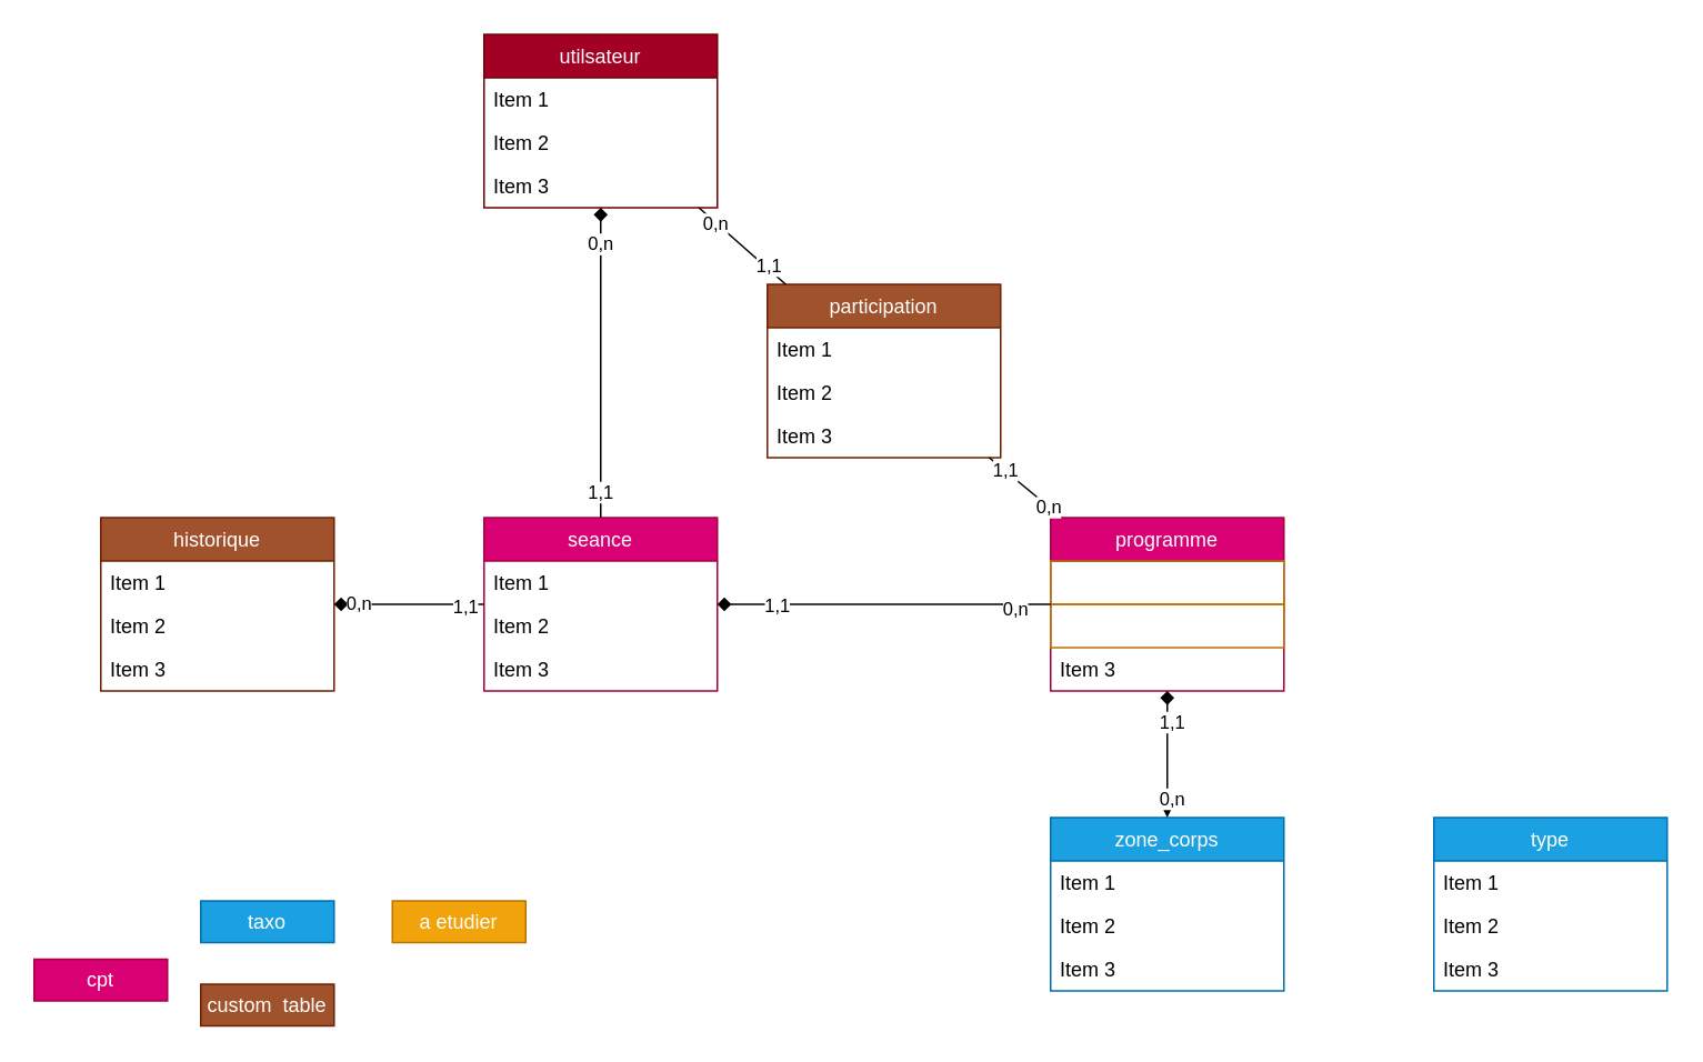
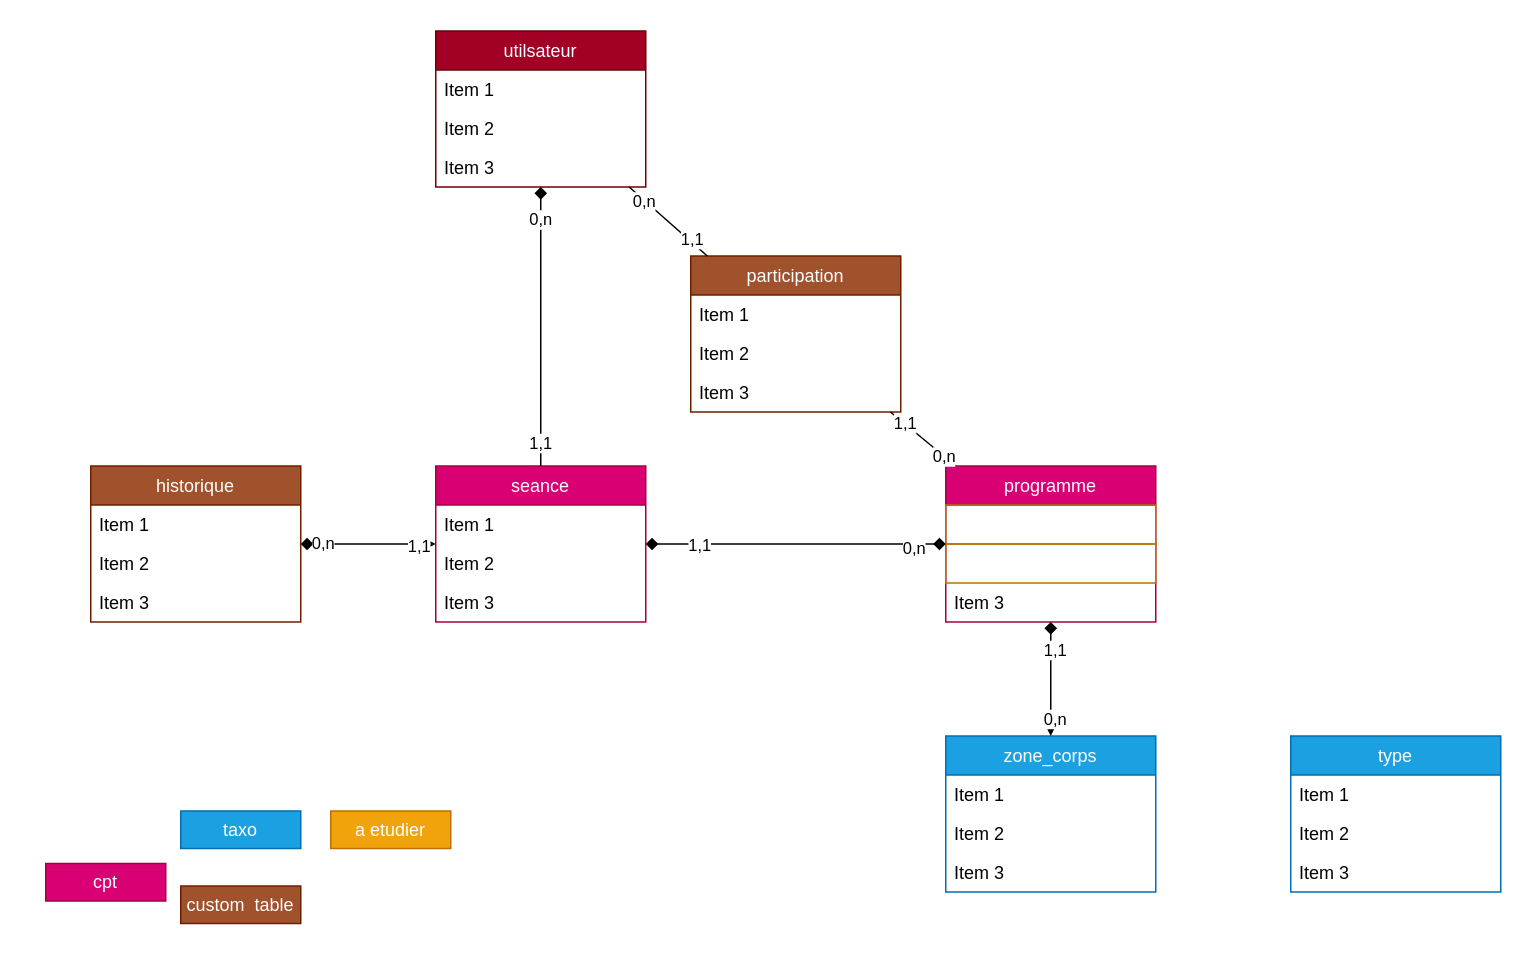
  <mxCell id="0" />
  <mxCell id="1" parent="0" />
  <mxCell id="2" value="utilsateur" style="swimlane;fontStyle=0;childLayout=stackLayout;horizontal=1;startSize=26;horizontalStack=0;resizeParent=1;resizeParentMax=0;resizeLast=0;collapsible=1;marginBottom=0;strokeColor=#6F0000;fontColor=#ffffff;fillColor=#a20025;" parent="1" vertex="1"><mxGeometry x="290" y="20" width="140" height="104" as="geometry" /></mxCell>
  <mxCell id="3" value="Item 1" style="text;strokeColor=none;fillColor=none;align=left;verticalAlign=top;spacingLeft=4;spacingRight=4;overflow=hidden;rotatable=0;points=[[0,0.5],[1,0.5]];portConstraint=eastwest;" parent="2" vertex="1"><mxGeometry y="26" width="140" height="26" as="geometry" /></mxCell>
  <mxCell id="4" value="Item 2" style="text;strokeColor=none;fillColor=none;align=left;verticalAlign=top;spacingLeft=4;spacingRight=4;overflow=hidden;rotatable=0;points=[[0,0.5],[1,0.5]];portConstraint=eastwest;" parent="2" vertex="1"><mxGeometry y="52" width="140" height="26" as="geometry" /></mxCell>
  <mxCell id="5" value="Item 3" style="text;strokeColor=none;fillColor=none;align=left;verticalAlign=top;spacingLeft=4;spacingRight=4;overflow=hidden;rotatable=0;points=[[0,0.5],[1,0.5]];portConstraint=eastwest;" parent="2" vertex="1"><mxGeometry y="78" width="140" height="26" as="geometry" /></mxCell>
  <mxCell id="6" value="programme" style="swimlane;fontStyle=0;childLayout=stackLayout;horizontal=1;startSize=26;horizontalStack=0;resizeParent=1;resizeParentMax=0;resizeLast=0;collapsible=1;marginBottom=0;strokeColor=#A50040;fontColor=#ffffff;fillColor=#d80073;" parent="1" vertex="1"><mxGeometry x="630" y="310" width="140" height="104" as="geometry" /></mxCell>
  <mxCell id="7" value="best_user_id" style="text;strokeColor=#BD7000;align=left;verticalAlign=top;spacingLeft=4;spacingRight=4;overflow=hidden;rotatable=0;points=[[0,0.5],[1,0.5]];portConstraint=eastwest;fontColor=#ffffff;" parent="6" vertex="1"><mxGeometry y="26" width="140" height="26" as="geometry" /></mxCell>
  <mxCell id="8" value="best_user_time" style="text;strokeColor=#BD7000;align=left;verticalAlign=top;spacingLeft=4;spacingRight=4;overflow=hidden;rotatable=0;points=[[0,0.5],[1,0.5]];portConstraint=eastwest;fontColor=#ffffff;" parent="6" vertex="1"><mxGeometry y="52" width="140" height="26" as="geometry" /></mxCell>
  <mxCell id="9" value="Item 3" style="text;strokeColor=none;fillColor=none;align=left;verticalAlign=top;spacingLeft=4;spacingRight=4;overflow=hidden;rotatable=0;points=[[0,0.5],[1,0.5]];portConstraint=eastwest;" parent="6" vertex="1"><mxGeometry y="78" width="140" height="26" as="geometry" /></mxCell>
  <mxCell id="10" value="zone_corps" style="swimlane;fontStyle=0;childLayout=stackLayout;horizontal=1;startSize=26;horizontalStack=0;resizeParent=1;resizeParentMax=0;resizeLast=0;collapsible=1;marginBottom=0;strokeColor=#006EAF;fontColor=#ffffff;fillColor=#1ba1e2;" parent="1" vertex="1"><mxGeometry x="630" y="490" width="140" height="104" as="geometry" /></mxCell>
  <mxCell id="11" value="Item 1" style="text;strokeColor=none;fillColor=none;align=left;verticalAlign=top;spacingLeft=4;spacingRight=4;overflow=hidden;rotatable=0;points=[[0,0.5],[1,0.5]];portConstraint=eastwest;" parent="10" vertex="1"><mxGeometry y="26" width="140" height="26" as="geometry" /></mxCell>
  <mxCell id="12" value="Item 2" style="text;strokeColor=none;fillColor=none;align=left;verticalAlign=top;spacingLeft=4;spacingRight=4;overflow=hidden;rotatable=0;points=[[0,0.5],[1,0.5]];portConstraint=eastwest;" parent="10" vertex="1"><mxGeometry y="52" width="140" height="26" as="geometry" /></mxCell>
  <mxCell id="13" value="Item 3" style="text;strokeColor=none;fillColor=none;align=left;verticalAlign=top;spacingLeft=4;spacingRight=4;overflow=hidden;rotatable=0;points=[[0,0.5],[1,0.5]];portConstraint=eastwest;" parent="10" vertex="1"><mxGeometry y="78" width="140" height="26" as="geometry" /></mxCell>
  <mxCell id="14" value="type" style="swimlane;fontStyle=0;childLayout=stackLayout;horizontal=1;startSize=26;horizontalStack=0;resizeParent=1;resizeParentMax=0;resizeLast=0;collapsible=1;marginBottom=0;strokeColor=#006EAF;fontColor=#ffffff;fillColor=#1ba1e2;" parent="1" vertex="1"><mxGeometry x="860" y="490" width="140" height="104" as="geometry" /></mxCell>
  <mxCell id="15" value="Item 1" style="text;strokeColor=none;fillColor=none;align=left;verticalAlign=top;spacingLeft=4;spacingRight=4;overflow=hidden;rotatable=0;points=[[0,0.5],[1,0.5]];portConstraint=eastwest;" parent="14" vertex="1"><mxGeometry y="26" width="140" height="26" as="geometry" /></mxCell>
  <mxCell id="16" value="Item 2" style="text;strokeColor=none;fillColor=none;align=left;verticalAlign=top;spacingLeft=4;spacingRight=4;overflow=hidden;rotatable=0;points=[[0,0.5],[1,0.5]];portConstraint=eastwest;" parent="14" vertex="1"><mxGeometry y="52" width="140" height="26" as="geometry" /></mxCell>
  <mxCell id="17" value="Item 3" style="text;strokeColor=none;fillColor=none;align=left;verticalAlign=top;spacingLeft=4;spacingRight=4;overflow=hidden;rotatable=0;points=[[0,0.5],[1,0.5]];portConstraint=eastwest;" parent="14" vertex="1"><mxGeometry y="78" width="140" height="26" as="geometry" /></mxCell>
  <mxCell id="18" value="seance" style="swimlane;fontStyle=0;childLayout=stackLayout;horizontal=1;startSize=26;horizontalStack=0;resizeParent=1;resizeParentMax=0;resizeLast=0;collapsible=1;marginBottom=0;strokeColor=#A50040;fontColor=#ffffff;fillColor=#d80073;" parent="1" vertex="1"><mxGeometry x="290" y="310" width="140" height="104" as="geometry" /></mxCell>
  <mxCell id="19" value="Item 1" style="text;strokeColor=none;fillColor=none;align=left;verticalAlign=top;spacingLeft=4;spacingRight=4;overflow=hidden;rotatable=0;points=[[0,0.5],[1,0.5]];portConstraint=eastwest;" parent="18" vertex="1"><mxGeometry y="26" width="140" height="26" as="geometry" /></mxCell>
  <mxCell id="20" value="Item 2" style="text;strokeColor=none;fillColor=none;align=left;verticalAlign=top;spacingLeft=4;spacingRight=4;overflow=hidden;rotatable=0;points=[[0,0.5],[1,0.5]];portConstraint=eastwest;" parent="18" vertex="1"><mxGeometry y="52" width="140" height="26" as="geometry" /></mxCell>
  <mxCell id="21" value="Item 3" style="text;strokeColor=none;fillColor=none;align=left;verticalAlign=top;spacingLeft=4;spacingRight=4;overflow=hidden;rotatable=0;points=[[0,0.5],[1,0.5]];portConstraint=eastwest;" parent="18" vertex="1"><mxGeometry y="78" width="140" height="26" as="geometry" /></mxCell>
  <mxCell id="22" value="historique" style="swimlane;fontStyle=0;childLayout=stackLayout;horizontal=1;startSize=26;horizontalStack=0;resizeParent=1;resizeParentMax=0;resizeLast=0;collapsible=1;marginBottom=0;strokeColor=#6D1F00;fontColor=#ffffff;fillColor=#a0522d;" parent="1" vertex="1"><mxGeometry x="60" y="310" width="140" height="104" as="geometry" /></mxCell>
  <mxCell id="23" value="Item 1" style="text;strokeColor=none;fillColor=none;align=left;verticalAlign=top;spacingLeft=4;spacingRight=4;overflow=hidden;rotatable=0;points=[[0,0.5],[1,0.5]];portConstraint=eastwest;" parent="22" vertex="1"><mxGeometry y="26" width="140" height="26" as="geometry" /></mxCell>
  <mxCell id="24" value="Item 2" style="text;strokeColor=none;fillColor=none;align=left;verticalAlign=top;spacingLeft=4;spacingRight=4;overflow=hidden;rotatable=0;points=[[0,0.5],[1,0.5]];portConstraint=eastwest;" parent="22" vertex="1"><mxGeometry y="52" width="140" height="26" as="geometry" /></mxCell>
  <mxCell id="25" value="Item 3" style="text;strokeColor=none;fillColor=none;align=left;verticalAlign=top;spacingLeft=4;spacingRight=4;overflow=hidden;rotatable=0;points=[[0,0.5],[1,0.5]];portConstraint=eastwest;" parent="22" vertex="1"><mxGeometry y="78" width="140" height="26" as="geometry" /></mxCell>
- <mxCell id="26" value="" style="edgeStyle=elbowEdgeStyle;elbow=horizontal;endArrow=none;html=1;endFill=0;startArrow=diamond;startFill=1;" parent="1" source="22" target="18" edge="1"><mxGeometry width="50" height="50" relative="1" as="geometry"><mxPoint x="260" y="330" as="sourcePoint" /><mxPoint x="310" y="280" as="targetPoint" /></mxGeometry></mxCell>
+ <mxCell id="26" value="" style="edgeStyle=elbowEdgeStyle;elbow=horizontal;endArrow=open;html=1;endFill=0;startArrow=diamond;startFill=1;" parent="1" source="22" target="18" edge="1"><mxGeometry width="50" height="50" relative="1" as="geometry"><mxPoint x="260" y="330" as="sourcePoint" /><mxPoint x="310" y="280" as="targetPoint" /></mxGeometry></mxCell>
  <mxCell id="27" value="0,n" style="edgeLabel;html=1;align=center;verticalAlign=middle;resizable=0;points=[];" parent="26" vertex="1" connectable="0"><mxGeometry x="-0.692" y="1" relative="1" as="geometry"><mxPoint as="offset" /></mxGeometry></mxCell>
  <mxCell id="28" value="1,1" style="edgeLabel;html=1;align=center;verticalAlign=middle;resizable=0;points=[];" parent="26" vertex="1" connectable="0"><mxGeometry x="0.723" y="-1" relative="1" as="geometry"><mxPoint as="offset" /></mxGeometry></mxCell>
  <mxCell id="29" value="" style="endArrow=none;html=1;startArrow=diamond;startFill=1;" parent="1" source="2" target="18" edge="1"><mxGeometry width="50" height="50" relative="1" as="geometry"><mxPoint x="414.828" y="134" as="sourcePoint" /><mxPoint x="575.172" y="320" as="targetPoint" /></mxGeometry></mxCell>
  <mxCell id="30" value="1,1" style="edgeLabel;html=1;align=center;verticalAlign=middle;resizable=0;points=[];" parent="29" vertex="1" connectable="0"><mxGeometry x="0.828" y="-1" relative="1" as="geometry"><mxPoint as="offset" /></mxGeometry></mxCell>
  <mxCell id="31" value="0,n" style="edgeLabel;html=1;align=center;verticalAlign=middle;resizable=0;points=[];" parent="29" vertex="1" connectable="0"><mxGeometry x="-0.774" y="-1" relative="1" as="geometry"><mxPoint as="offset" /></mxGeometry></mxCell>
- <mxCell id="32" value="" style="endArrow=none;html=1;startArrow=diamond;startFill=1;" parent="1" source="18" target="6" edge="1"><mxGeometry width="50" height="50" relative="1" as="geometry"><mxPoint x="434.828" y="154" as="sourcePoint" /><mxPoint x="595.172" y="340" as="targetPoint" /></mxGeometry></mxCell>
+ <mxCell id="32" value="" style="endArrow=diamond;html=1;startArrow=diamond;startFill=1;" parent="1" source="18" target="6" edge="1"><mxGeometry width="50" height="50" relative="1" as="geometry"><mxPoint x="434.828" y="154" as="sourcePoint" /><mxPoint x="595.172" y="340" as="targetPoint" /></mxGeometry></mxCell>
  <mxCell id="33" value="1,1" style="edgeLabel;html=1;align=center;verticalAlign=middle;resizable=0;points=[];" parent="32" vertex="1" connectable="0"><mxGeometry x="-0.654" relative="1" as="geometry"><mxPoint as="offset" /></mxGeometry></mxCell>
  <mxCell id="34" value="0,n" style="edgeLabel;html=1;align=center;verticalAlign=middle;resizable=0;points=[];" parent="32" vertex="1" connectable="0"><mxGeometry x="0.782" y="-2" relative="1" as="geometry"><mxPoint as="offset" /></mxGeometry></mxCell>
  <mxCell id="35" value="" style="endArrow=classic;html=1;startArrow=diamond;startFill=1;" parent="1" source="6" target="10" edge="1"><mxGeometry width="50" height="50" relative="1" as="geometry"><mxPoint x="454.828" y="174" as="sourcePoint" /><mxPoint x="615.172" y="360" as="targetPoint" /></mxGeometry></mxCell>
  <mxCell id="36" value="1,1" style="edgeLabel;html=1;align=center;verticalAlign=middle;resizable=0;points=[];" parent="35" vertex="1" connectable="0"><mxGeometry x="-0.526" y="2" relative="1" as="geometry"><mxPoint as="offset" /></mxGeometry></mxCell>
  <mxCell id="37" value="0,n" style="edgeLabel;html=1;align=center;verticalAlign=middle;resizable=0;points=[];" parent="35" vertex="1" connectable="0"><mxGeometry x="0.684" y="2" relative="1" as="geometry"><mxPoint as="offset" /></mxGeometry></mxCell>
- <mxCell id="38" value="cpt" style="rounded=0;whiteSpace=wrap;html=1;fillColor=#d80073;strokeColor=#A50040;fontColor=#ffffff;" parent="1" vertex="1"><mxGeometry x="20" y="575" width="80" height="25" as="geometry" /></mxCell>
+ <mxCell id="38" value="cpt" style="rounded=0;whiteSpace=wrap;html=1;fillColor=#d80073;strokeColor=#A50040;fontColor=#ffffff;" parent="1" vertex="1"><mxGeometry x="30" y="575" width="80" height="25" as="geometry" /></mxCell>
  <mxCell id="39" value="taxo" style="rounded=0;whiteSpace=wrap;html=1;fillColor=#1ba1e2;strokeColor=#006EAF;fontColor=#ffffff;" parent="1" vertex="1"><mxGeometry x="120" y="540" width="80" height="25" as="geometry" /></mxCell>
  <mxCell id="40" value="custom&amp;nbsp; table" style="rounded=0;whiteSpace=wrap;html=1;fillColor=#a0522d;strokeColor=#6D1F00;fontColor=#ffffff;" parent="1" vertex="1"><mxGeometry x="120" y="590" width="80" height="25" as="geometry" /></mxCell>
- <mxCell id="41" value="a etudier" style="rounded=0;whiteSpace=wrap;html=1;fillColor=#f0a30a;strokeColor=#BD7000;fontColor=#ffffff;" parent="1" vertex="1"><mxGeometry x="235" y="540" width="80" height="25" as="geometry" /></mxCell>
+ <mxCell id="41" value="a etudier" style="rounded=0;whiteSpace=wrap;html=1;fillColor=#f0a30a;strokeColor=#BD7000;fontColor=#ffffff;" parent="1" vertex="1"><mxGeometry x="220" y="540" width="80" height="25" as="geometry" /></mxCell>
  <mxCell id="42" value="participation" style="swimlane;fontStyle=0;childLayout=stackLayout;horizontal=1;startSize=26;horizontalStack=0;resizeParent=1;resizeParentMax=0;resizeLast=0;collapsible=1;marginBottom=0;strokeColor=#6D1F00;fontColor=#ffffff;fillColor=#a0522d;" parent="1" vertex="1"><mxGeometry x="460" y="170" width="140" height="104" as="geometry" /></mxCell>
  <mxCell id="43" value="Item 1" style="text;strokeColor=none;fillColor=none;align=left;verticalAlign=top;spacingLeft=4;spacingRight=4;overflow=hidden;rotatable=0;points=[[0,0.5],[1,0.5]];portConstraint=eastwest;" parent="42" vertex="1"><mxGeometry y="26" width="140" height="26" as="geometry" /></mxCell>
  <mxCell id="44" value="Item 2" style="text;strokeColor=none;fillColor=none;align=left;verticalAlign=top;spacingLeft=4;spacingRight=4;overflow=hidden;rotatable=0;points=[[0,0.5],[1,0.5]];portConstraint=eastwest;" parent="42" vertex="1"><mxGeometry y="52" width="140" height="26" as="geometry" /></mxCell>
  <mxCell id="45" value="Item 3" style="text;strokeColor=none;fillColor=none;align=left;verticalAlign=top;spacingLeft=4;spacingRight=4;overflow=hidden;rotatable=0;points=[[0,0.5],[1,0.5]];portConstraint=eastwest;" parent="42" vertex="1"><mxGeometry y="78" width="140" height="26" as="geometry" /></mxCell>
  <mxCell id="46" value="" style="endArrow=none;html=1;" parent="1" source="2" target="42" edge="1"><mxGeometry width="50" height="50" relative="1" as="geometry"><mxPoint x="510" y="330" as="sourcePoint" /><mxPoint x="560" y="280" as="targetPoint" /></mxGeometry></mxCell>
  <mxCell id="47" value="0,n" style="edgeLabel;html=1;align=center;verticalAlign=middle;resizable=0;points=[];" parent="46" vertex="1" connectable="0"><mxGeometry x="-0.617" y="-1" relative="1" as="geometry"><mxPoint as="offset" /></mxGeometry></mxCell>
  <mxCell id="48" value="1,1" style="edgeLabel;html=1;align=center;verticalAlign=middle;resizable=0;points=[];" parent="46" vertex="1" connectable="0"><mxGeometry x="0.542" y="1" relative="1" as="geometry"><mxPoint as="offset" /></mxGeometry></mxCell>
  <mxCell id="49" value="" style="endArrow=none;html=1;" parent="1" source="6" target="42" edge="1"><mxGeometry width="50" height="50" relative="1" as="geometry"><mxPoint x="510" y="330" as="sourcePoint" /><mxPoint x="560" y="280" as="targetPoint" /></mxGeometry></mxCell>
  <mxCell id="50" value="1,1" style="edgeLabel;html=1;align=center;verticalAlign=middle;resizable=0;points=[];" parent="49" vertex="1" connectable="0"><mxGeometry x="0.589" relative="1" as="geometry"><mxPoint as="offset" /></mxGeometry></mxCell>
  <mxCell id="51" value="0,n" style="edgeLabel;html=1;align=center;verticalAlign=middle;resizable=0;points=[];" parent="49" vertex="1" connectable="0"><mxGeometry x="-0.601" relative="1" as="geometry"><mxPoint as="offset" /></mxGeometry></mxCell>
